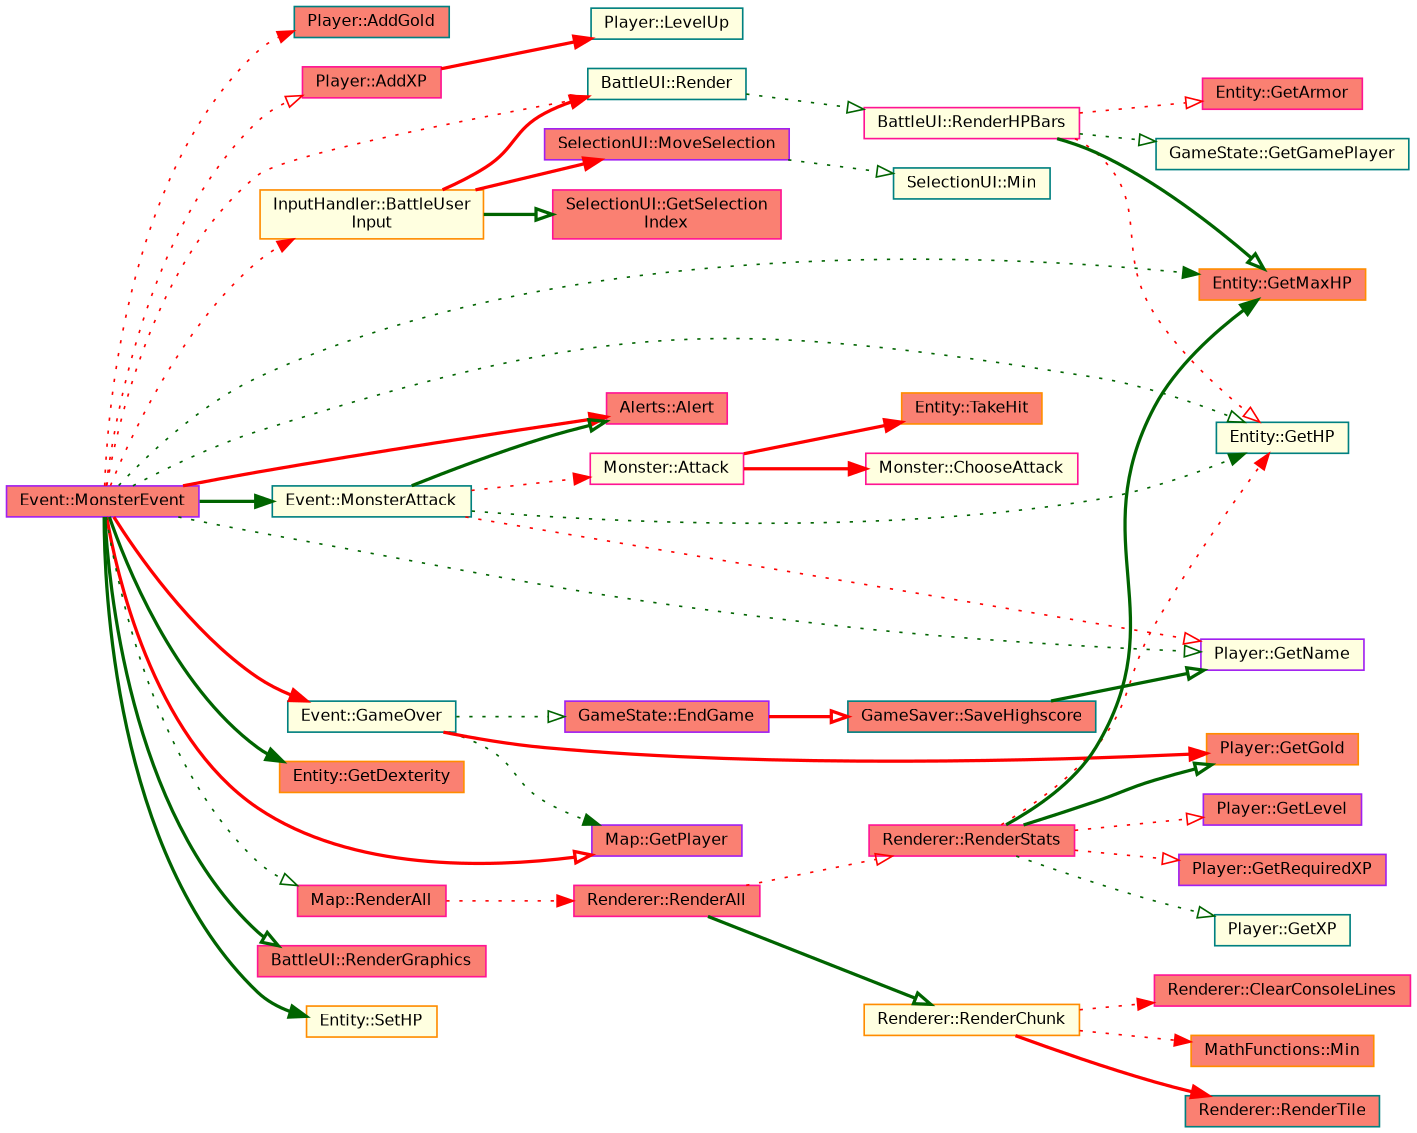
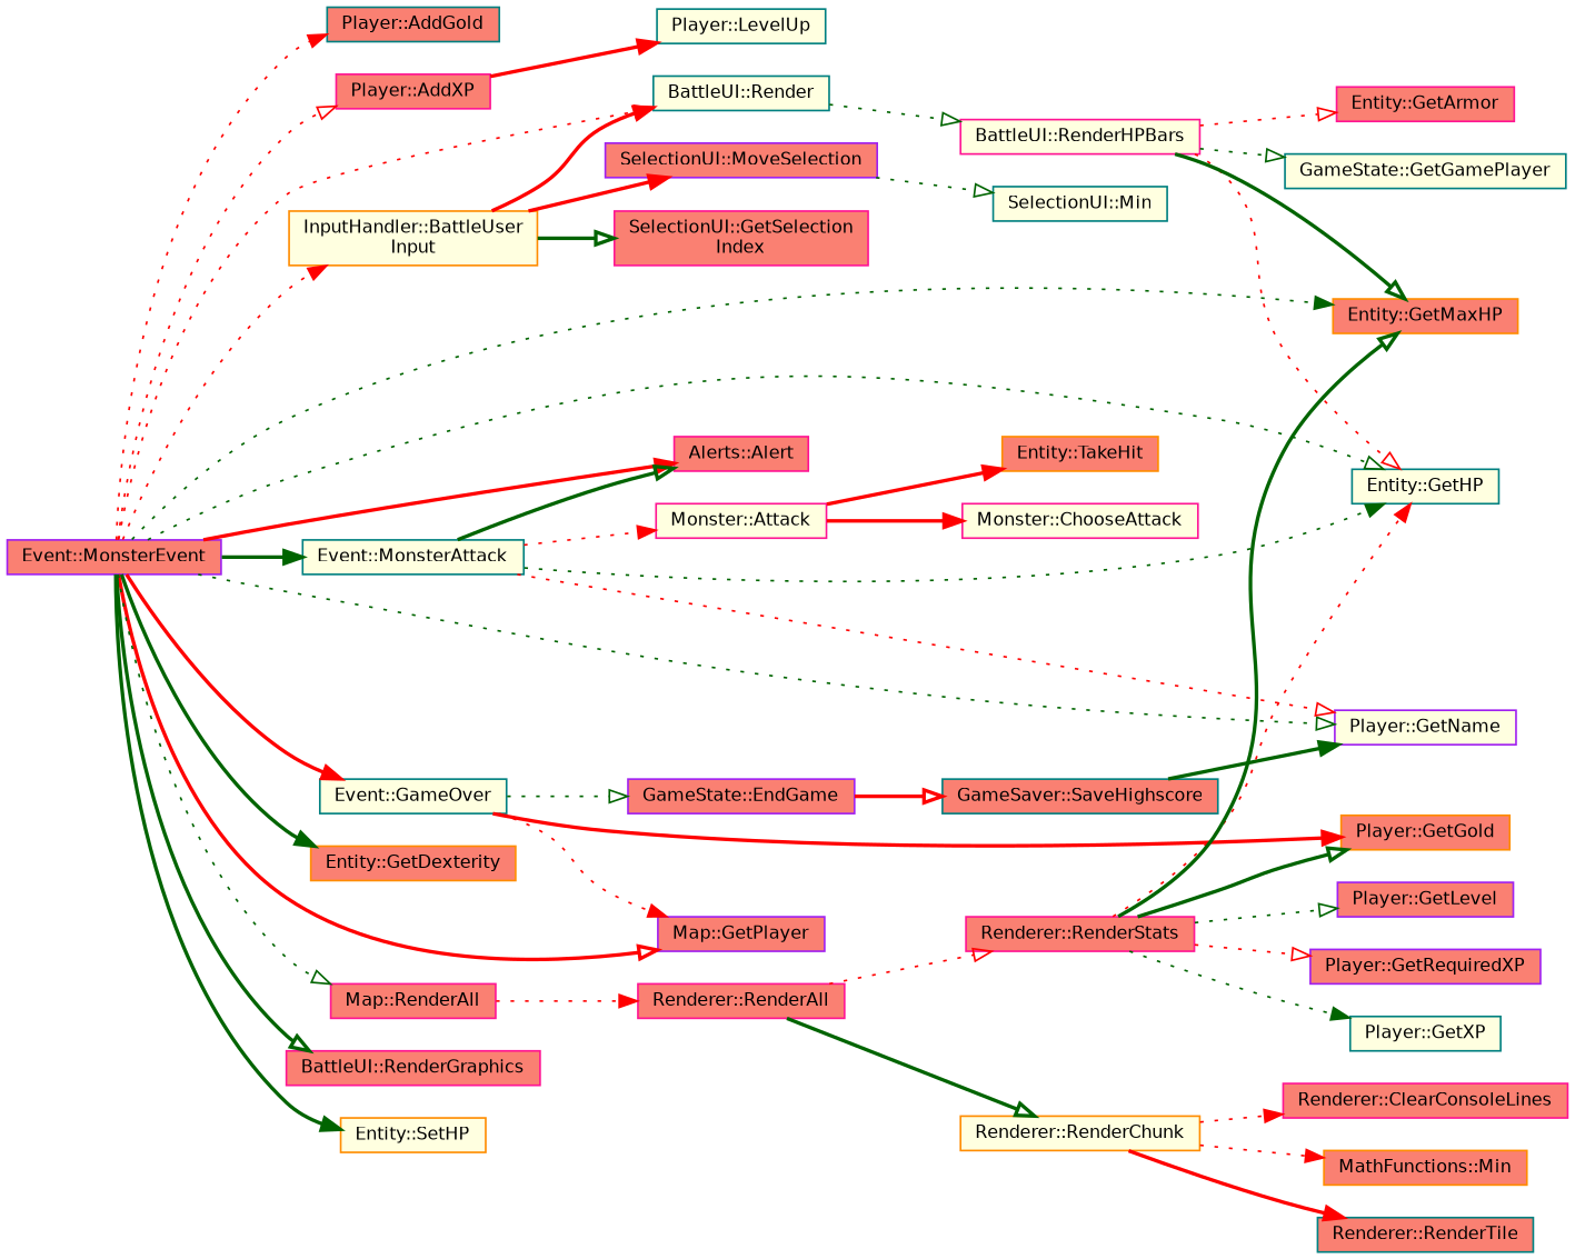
  digraph {
    rankdir=LR
    node [color=deeppink fillcolor=salmon fontname=Helvetica fontsize=10 shape=box style=filled]
    edge [arrowhead=onormal color=red fontname=Helvetica fontsize=10 labelfontname=Helvetica labelfontsize=10 style=dotted]
    n1 [color=purple fontcolor=black height=0.2 label="Event::MonsterEvent" width=0.4]
    n2 [color=teal height=0.2 label="Player::AddGold" width=0.4]
    n3 [height=0.2 label="Player::AddXP" width=0.4]
    n4 [height=0.2 label="Alerts::Alert" width=0.4]
    n5 [color=darkorange fillcolor=lightyellow height=0.2 label="InputHandler::BattleUser\lInput" width=0.4]
    n6 [color=teal fillcolor=lightyellow height=0.2 label="BattleUI::Render" width=0.4]
    n7 [color=teal fillcolor=lightyellow height=0.2 label="Entity::GetHP" width=0.4]
    n8 [color=darkorange height=0.2 label="Entity::GetMaxHP" width=0.4]
    n9 [color=teal fillcolor=lightyellow height=0.2 label="Event::GameOver" width=0.4]
    n10 [color=purple fillcolor=lightyellow height=0.2 label="Player::GetName" width=0.4]
    n11 [color=purple height=0.2 label="Map::GetPlayer" width=0.4]
    n12 [color=darkorange height=0.2 label="Entity::GetDexterity" width=0.4]
    n13 [color=teal fillcolor=lightyellow height=0.2 label="Event::MonsterAttack" width=0.4]
    n14 [height=0.2 label="Map::RenderAll" width=0.4]
    n15 [height=0.2 label="BattleUI::RenderGraphics" width=0.4]
    n16 [color=darkorange fillcolor=lightyellow height=0.2 label="Entity::SetHP" width=0.4]
    n17 [color=teal fillcolor=lightyellow height=0.2 label="Player::LevelUp" width=0.4]
    n18 [height=0.2 label="SelectionUI::GetSelection\lIndex" width=0.4]
    n19 [color=purple height=0.2 label="SelectionUI::MoveSelection" width=0.4]
    n20 [fillcolor=lightyellow height=0.2 label="BattleUI::RenderHPBars" width=0.4]
    n21 [color=purple height=0.2 label="GameState::EndGame" width=0.4]
    n22 [color=darkorange height=0.2 label="Player::GetGold" width=0.4]
    n23 [fillcolor=lightyellow height=0.2 label="Monster::Attack" width=0.4]
    n24 [height=0.2 label="Renderer::RenderAll" width=0.4]
    n25 [color=teal fillcolor=lightyellow height=0.2 label="SelectionUI::Min" width=0.4]
    n26 [height=0.2 label="Entity::GetArmor" width=0.4]
    n27 [color=teal fillcolor=lightyellow height=0.2 label="GameState::GetGamePlayer" width=0.4]
    n28 [color=teal height=0.2 label="GameSaver::SaveHighscore" width=0.4]
    n29 [fillcolor=lightyellow height=0.2 label="Monster::ChooseAttack" width=0.4]
    n30 [color=darkorange height=0.2 label="Entity::TakeHit" width=0.4]
    n31 [color=darkorange fillcolor=lightyellow height=0.2 label="Renderer::RenderChunk" width=0.4]
    n32 [height=0.2 label="Renderer::RenderStats" width=0.4]
    n33 [height=0.2 label="Renderer::ClearConsoleLines" width=0.4]
    n34 [color=darkorange height=0.2 label="MathFunctions::Min" width=0.4]
    n35 [color=teal height=0.2 label="Renderer::RenderTile" width=0.4]
    n36 [color=purple height=0.2 label="Player::GetLevel" width=0.4]
    n37 [color=purple height=0.2 label="Player::GetRequiredXP" width=0.4]
    n38 [color=teal fillcolor=lightyellow height=0.2 label="Player::GetXP" width=0.4]
    n1 -> n2 [arrowhead=normal]
    n1 -> n3
    n1 -> n4 [arrowhead=normal style=bold]
    n1 -> n5 [arrowhead=normal]
    n1 -> n6
    n1 -> n7 [color=darkgreen]
    n1 -> n8 [arrowhead=normal color=darkgreen]
    n1 -> n9 [arrowhead=normal style=bold]
    n1 -> n10 [color=darkgreen]
    n1 -> n11 [style=bold]
    n1 -> n12 [arrowhead=normal color=darkgreen style=bold]
    n1 -> n13 [arrowhead=normal color=darkgreen style=bold]
    n1 -> n14 [color=darkgreen]
    n1 -> n15 [color=darkgreen style=bold]
    n1 -> n16 [arrowhead=normal color=darkgreen style=bold]
    n3 -> n17 [arrowhead=normal style=bold]
    n5 -> n6 [arrowhead=normal style=bold]
    n5 -> n18 [color=darkgreen style=bold]
    n5 -> n19 [arrowhead=normal style=bold]
    n6 -> n20 [color=darkgreen]
-   n9 -> n11 [arrowhead=normal color=darkgreen]
+   n9 -> n11 [arrowhead=normal]
    n9 -> n21 [color=darkgreen]
    n9 -> n22 [arrowhead=normal style=bold]
    n13 -> n4 [color=darkgreen style=bold]
    n13 -> n7 [arrowhead=normal color=darkgreen]
    n13 -> n10
    n13 -> n23 [arrowhead=normal]
    n14 -> n24 [arrowhead=normal]
    n19 -> n25 [color=darkgreen]
    n20 -> n7
    n20 -> n8 [color=darkgreen style=bold]
    n20 -> n26
    n20 -> n27 [color=darkgreen]
    n21 -> n28 [style=bold]
    n23 -> n29 [arrowhead=normal style=bold]
    n23 -> n30 [arrowhead=normal style=bold]
    n24 -> n31 [color=darkgreen style=bold]
    n24 -> n32
-   n28 -> n10 [color=darkgreen style=bold]
+   n28 -> n10 [arrowhead=normal color=darkgreen style=bold]
    n31 -> n33 [arrowhead=normal]
    n31 -> n34 [arrowhead=normal]
    n31 -> n35 [arrowhead=normal style=bold]
    n32 -> n7 [arrowhead=normal]
-   n32 -> n8 [arrowhead=normal color=darkgreen style=bold]
+   n32 -> n8 [color=darkgreen style=bold]
    n32 -> n22 [color=darkgreen style=bold]
-   n32 -> n36
+   n32 -> n36 [color=darkgreen]
    n32 -> n37
-   n32 -> n38 [color=darkgreen]
+   n32 -> n38 [arrowhead=normal color=darkgreen]
  }
